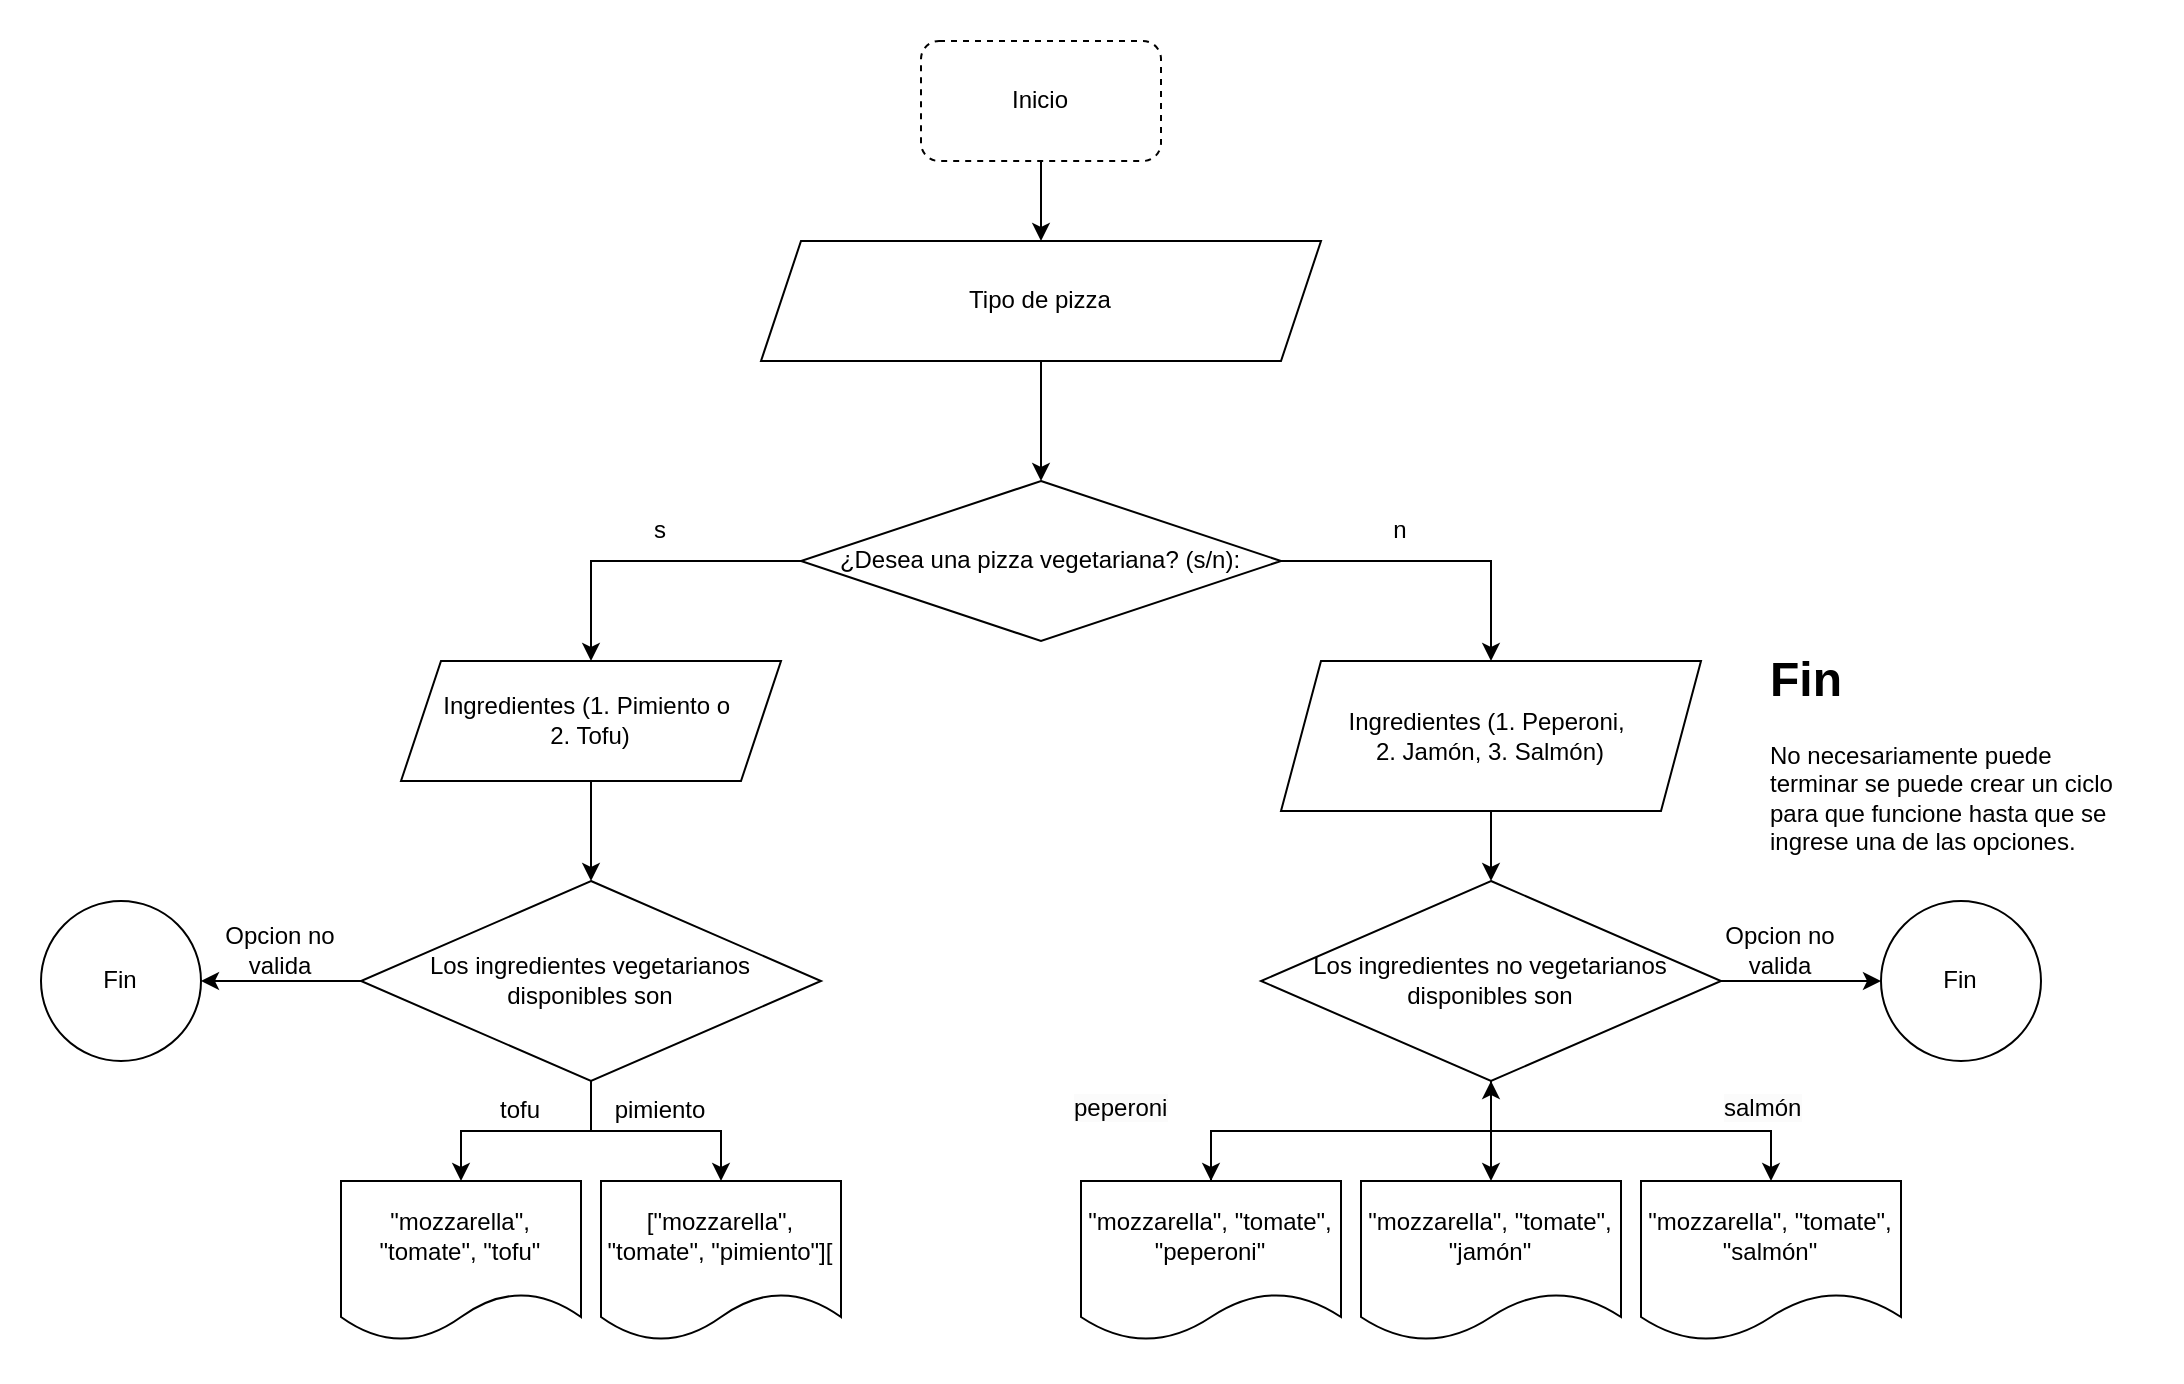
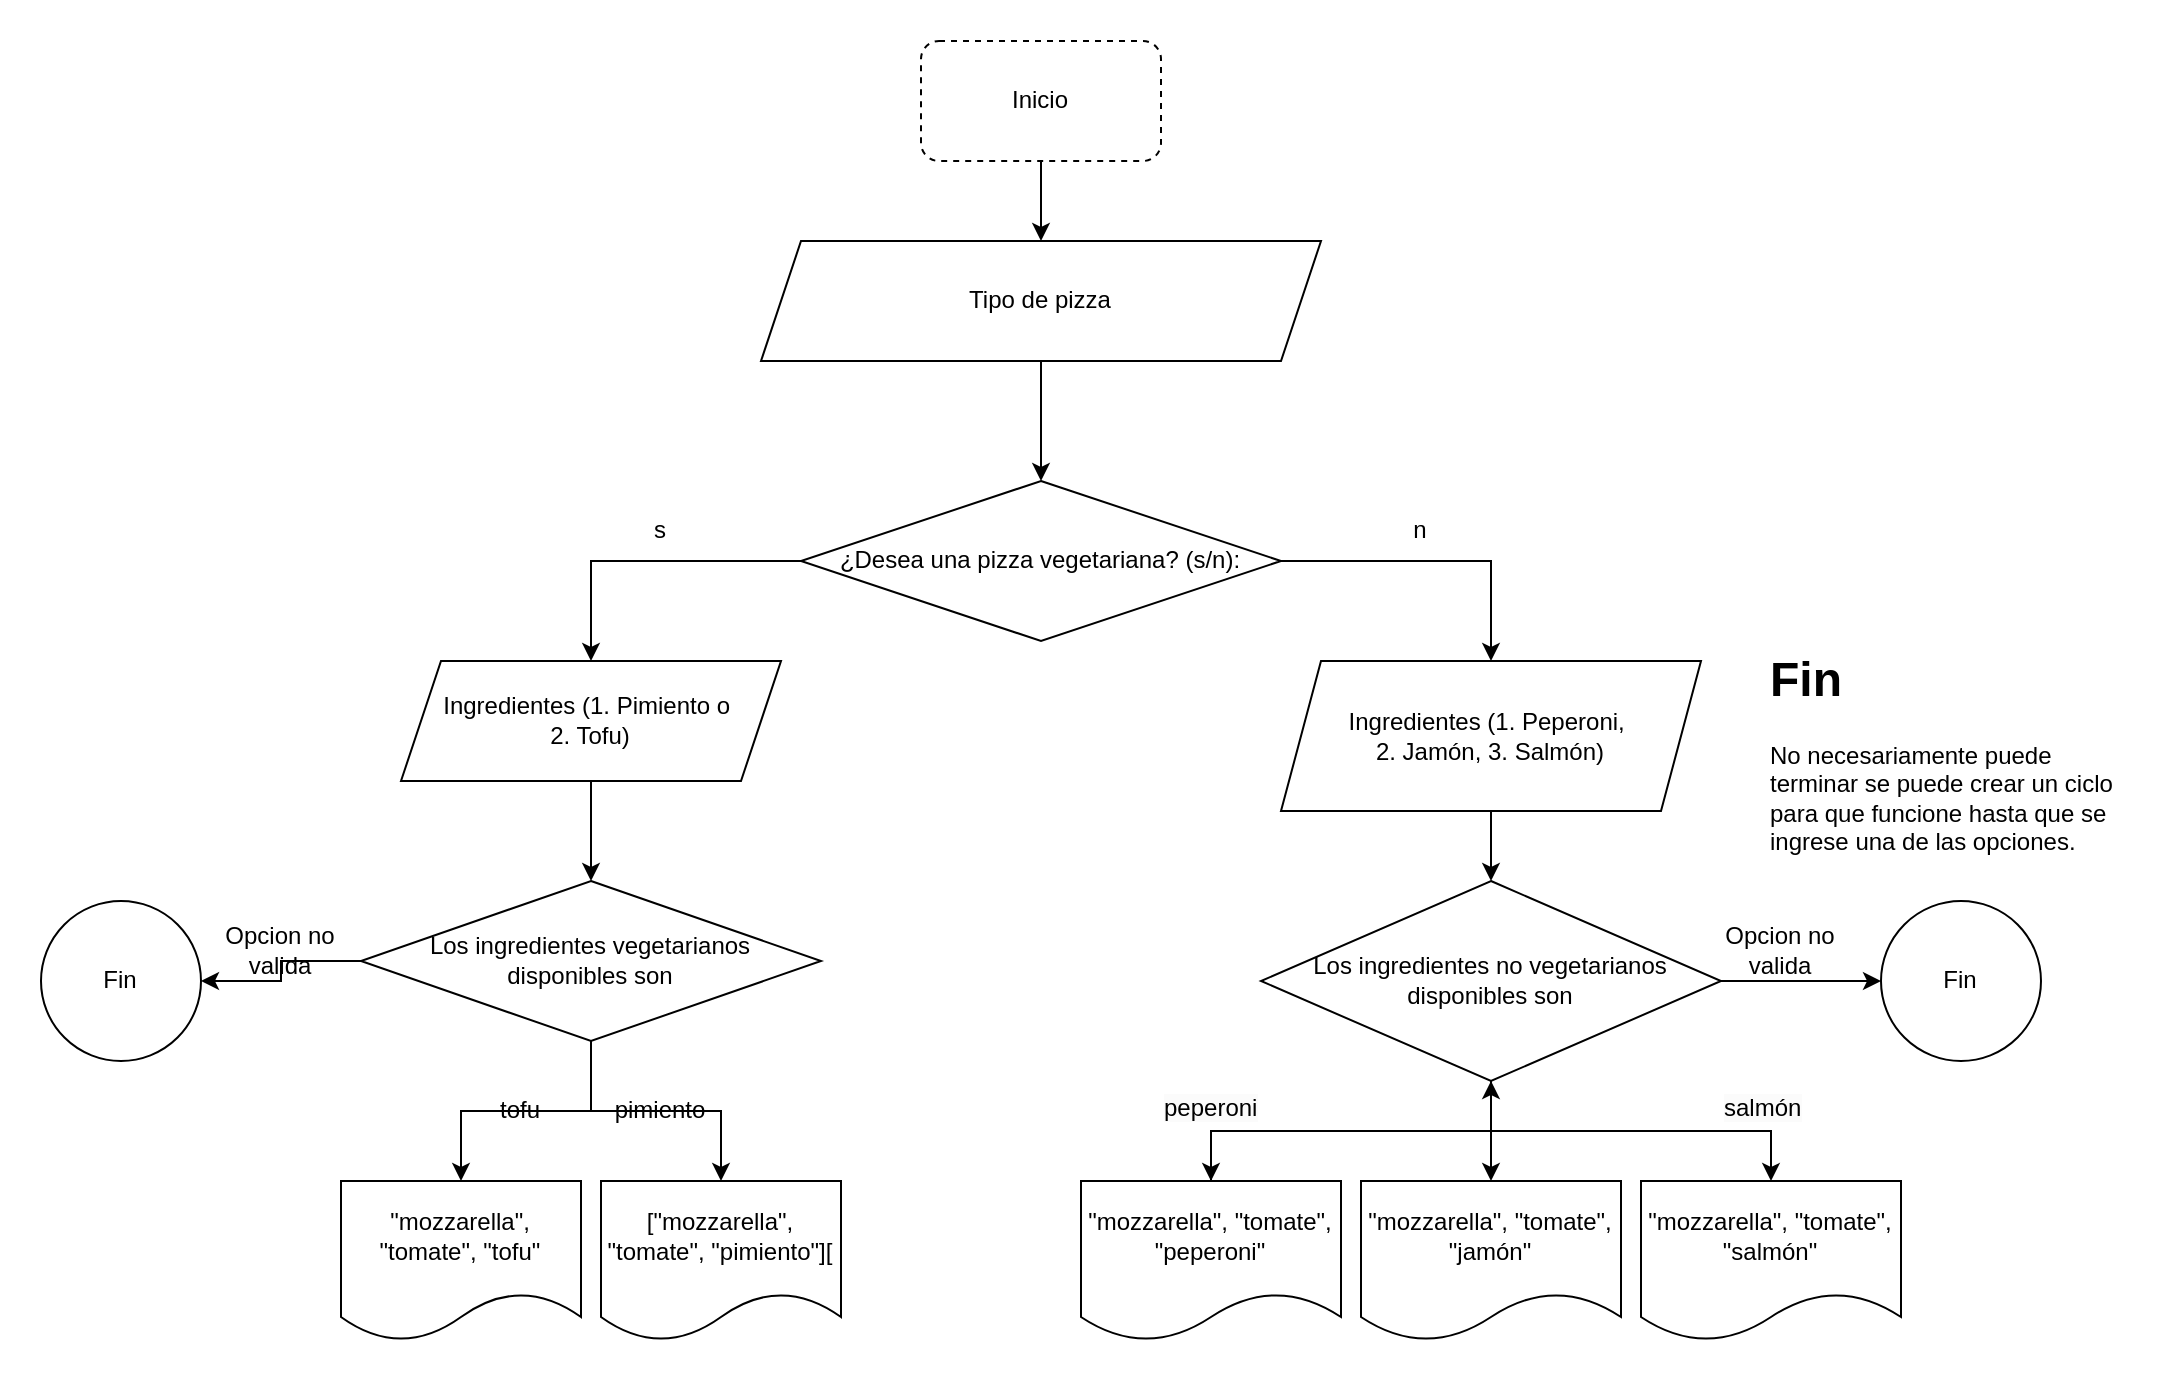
  <mxCell id="0" />
  <mxCell id="1" parent="0" />
  <mxCell id="2" style="edgeStyle=orthogonalEdgeStyle;rounded=0;orthogonalLoop=1;jettySize=auto;html=1;entryX=0.5;entryY=0;entryDx=0;entryDy=0;" parent="1" source="3" target="19" edge="1"><mxGeometry relative="1" as="geometry" /></mxCell>
  <mxCell id="3" value="Inicio" style="rounded=1;whiteSpace=wrap;html=1;dashed=1;" parent="1" vertex="1"><mxGeometry x="460" y="20" width="120" height="60" as="geometry" /></mxCell>
  <mxCell id="4" style="edgeStyle=orthogonalEdgeStyle;rounded=0;orthogonalLoop=1;jettySize=auto;html=1;entryX=0.5;entryY=0;entryDx=0;entryDy=0;" parent="1" source="6" target="21" edge="1"><mxGeometry relative="1" as="geometry" /></mxCell>
  <mxCell id="5" style="edgeStyle=orthogonalEdgeStyle;rounded=0;orthogonalLoop=1;jettySize=auto;html=1;entryX=0.5;entryY=0;entryDx=0;entryDy=0;exitX=1;exitY=0.5;exitDx=0;exitDy=0;" parent="1" source="6" target="23" edge="1"><mxGeometry relative="1" as="geometry" /></mxCell>
  <mxCell id="6" value="¿Desea una pizza vegetariana? (s/n):" style="rhombus;whiteSpace=wrap;html=1;" parent="1" vertex="1"><mxGeometry x="400" y="240" width="240" height="80" as="geometry" /></mxCell>
  <mxCell id="7" style="edgeStyle=orthogonalEdgeStyle;rounded=0;orthogonalLoop=1;jettySize=auto;html=1;exitX=0.5;exitY=1;exitDx=0;exitDy=0;" parent="1" source="10" target="24" edge="1"><mxGeometry relative="1" as="geometry" /></mxCell>
  <mxCell id="8" style="edgeStyle=orthogonalEdgeStyle;rounded=0;orthogonalLoop=1;jettySize=auto;html=1;entryX=0.5;entryY=0;entryDx=0;entryDy=0;" parent="1" source="10" target="25" edge="1"><mxGeometry relative="1" as="geometry" /></mxCell>
  <mxCell id="9" style="edgeStyle=orthogonalEdgeStyle;rounded=0;orthogonalLoop=1;jettySize=auto;html=1;entryX=1;entryY=0.5;entryDx=0;entryDy=0;" parent="1" source="10" target="37" edge="1"><mxGeometry relative="1" as="geometry" /></mxCell>
- <mxCell id="10" value="Los ingredientes vegetarianos&lt;br&gt;disponibles son" style="rhombus;whiteSpace=wrap;html=1;" parent="1" vertex="1"><mxGeometry x="180" y="440" width="230" height="100" as="geometry" /></mxCell>
+ <mxCell id="10" value="Los ingredientes vegetarianos&lt;br&gt;disponibles son" style="rhombus;whiteSpace=wrap;html=1;" parent="1" vertex="1"><mxGeometry x="180" y="440" width="230" height="80" as="geometry" /></mxCell>
  <mxCell id="11" style="edgeStyle=orthogonalEdgeStyle;rounded=0;orthogonalLoop=1;jettySize=auto;html=1;" parent="1" source="15" target="28" edge="1"><mxGeometry relative="1" as="geometry" /></mxCell>
  <mxCell id="12" style="edgeStyle=orthogonalEdgeStyle;rounded=0;orthogonalLoop=1;jettySize=auto;html=1;entryX=0.5;entryY=0;entryDx=0;entryDy=0;" parent="1" source="15" target="27" edge="1"><mxGeometry relative="1" as="geometry" /></mxCell>
  <mxCell id="13" style="edgeStyle=orthogonalEdgeStyle;rounded=0;orthogonalLoop=1;jettySize=auto;html=1;" parent="1" source="15" target="29" edge="1"><mxGeometry relative="1" as="geometry" /></mxCell>
  <mxCell id="14" style="edgeStyle=orthogonalEdgeStyle;rounded=0;orthogonalLoop=1;jettySize=auto;html=1;entryX=0;entryY=0.5;entryDx=0;entryDy=0;" parent="1" source="15" target="34" edge="1"><mxGeometry relative="1" as="geometry" /></mxCell>
  <mxCell id="15" value="Los ingredientes no vegetarianos &lt;br&gt;disponibles son" style="rhombus;whiteSpace=wrap;html=1;" parent="1" vertex="1"><mxGeometry x="630" y="440" width="230" height="100" as="geometry" /></mxCell>
  <mxCell id="16" value="s" style="text;html=1;strokeColor=none;fillColor=none;align=center;verticalAlign=middle;whiteSpace=wrap;rounded=0;" parent="1" vertex="1"><mxGeometry x="300" y="250" width="60" height="30" as="geometry" /></mxCell>
- <mxCell id="17" value="n" style="text;html=1;strokeColor=none;fillColor=none;align=center;verticalAlign=middle;whiteSpace=wrap;rounded=0;" parent="1" vertex="1"><mxGeometry x="670" y="250" width="60" height="30" as="geometry" /></mxCell>
+ <mxCell id="17" value="n" style="text;html=1;strokeColor=none;fillColor=none;align=center;verticalAlign=middle;whiteSpace=wrap;rounded=0;" parent="1" vertex="1"><mxGeometry x="680" y="250" width="60" height="30" as="geometry" /></mxCell>
  <mxCell id="18" style="edgeStyle=orthogonalEdgeStyle;rounded=0;orthogonalLoop=1;jettySize=auto;html=1;entryX=0.5;entryY=0;entryDx=0;entryDy=0;" parent="1" source="19" target="6" edge="1"><mxGeometry relative="1" as="geometry" /></mxCell>
  <mxCell id="19" value="Tipo de pizza" style="shape=parallelogram;perimeter=parallelogramPerimeter;whiteSpace=wrap;html=1;fixedSize=1;" parent="1" vertex="1"><mxGeometry x="380" y="120" width="280" height="60" as="geometry" /></mxCell>
  <mxCell id="20" style="edgeStyle=orthogonalEdgeStyle;rounded=0;orthogonalLoop=1;jettySize=auto;html=1;entryX=0.5;entryY=0;entryDx=0;entryDy=0;" parent="1" source="21" target="10" edge="1"><mxGeometry relative="1" as="geometry" /></mxCell>
  <mxCell id="21" value="Ingredientes (1. Pimiento o&amp;nbsp;&lt;br&gt;2. Tofu)" style="shape=parallelogram;perimeter=parallelogramPerimeter;whiteSpace=wrap;html=1;fixedSize=1;" parent="1" vertex="1"><mxGeometry x="200" y="330" width="190" height="60" as="geometry" /></mxCell>
  <mxCell id="22" style="edgeStyle=orthogonalEdgeStyle;rounded=0;orthogonalLoop=1;jettySize=auto;html=1;entryX=0.5;entryY=0;entryDx=0;entryDy=0;" parent="1" source="23" target="15" edge="1"><mxGeometry relative="1" as="geometry" /></mxCell>
  <mxCell id="23" value="Ingredientes (1. Peperoni,&amp;nbsp;&lt;br&gt;2. Jamón, 3. Salmón)" style="shape=parallelogram;perimeter=parallelogramPerimeter;whiteSpace=wrap;html=1;fixedSize=1;" parent="1" vertex="1"><mxGeometry x="640" y="330" width="210" height="75" as="geometry" /></mxCell>
  <mxCell id="24" value="[&quot;mozzarella&quot;, &quot;tomate&quot;, &quot;pimiento&quot;][" style="shape=document;whiteSpace=wrap;html=1;boundedLbl=1;" parent="1" vertex="1"><mxGeometry x="300" y="590" width="120" height="80" as="geometry" /></mxCell>
  <mxCell id="25" value="&quot;mozzarella&quot;, &quot;tomate&quot;, &quot;tofu&quot;" style="shape=document;whiteSpace=wrap;html=1;boundedLbl=1;" parent="1" vertex="1"><mxGeometry x="170" y="590" width="120" height="80" as="geometry" /></mxCell>
  <mxCell id="26" value="" style="edgeStyle=orthogonalEdgeStyle;rounded=0;orthogonalLoop=1;jettySize=auto;html=1;" parent="1" source="27" target="15" edge="1"><mxGeometry relative="1" as="geometry" /></mxCell>
  <mxCell id="27" value="&quot;mozzarella&quot;, &quot;tomate&quot;, &quot;peperoni&quot;" style="shape=document;whiteSpace=wrap;html=1;boundedLbl=1;" parent="1" vertex="1"><mxGeometry x="540" y="590" width="130" height="80" as="geometry" /></mxCell>
  <mxCell id="28" value="&quot;mozzarella&quot;, &quot;tomate&quot;, &quot;jamón&quot;" style="shape=document;whiteSpace=wrap;html=1;boundedLbl=1;" parent="1" vertex="1"><mxGeometry x="680" y="590" width="130" height="80" as="geometry" /></mxCell>
  <mxCell id="29" value="&quot;mozzarella&quot;, &quot;tomate&quot;, &quot;salmón&quot;" style="shape=document;whiteSpace=wrap;html=1;boundedLbl=1;" parent="1" vertex="1"><mxGeometry x="820" y="590" width="130" height="80" as="geometry" /></mxCell>
  <mxCell id="30" value="tofu" style="text;html=1;strokeColor=none;fillColor=none;align=center;verticalAlign=middle;whiteSpace=wrap;rounded=0;" parent="1" vertex="1"><mxGeometry x="230" y="540" width="60" height="30" as="geometry" /></mxCell>
  <mxCell id="31" value="pimiento" style="text;html=1;strokeColor=none;fillColor=none;align=center;verticalAlign=middle;whiteSpace=wrap;rounded=0;" parent="1" vertex="1"><mxGeometry x="300" y="540" width="60" height="30" as="geometry" /></mxCell>
- <mxCell id="32" value="&lt;span style=&quot;color: rgb(0, 0, 0); font-family: Helvetica; font-size: 12px; font-style: normal; font-variant-ligatures: normal; font-variant-caps: normal; font-weight: 400; letter-spacing: normal; orphans: 2; text-align: center; text-indent: 0px; text-transform: none; widows: 2; word-spacing: 0px; -webkit-text-stroke-width: 0px; background-color: rgb(251, 251, 251); text-decoration-thickness: initial; text-decoration-style: initial; text-decoration-color: initial; float: none; display: inline !important;&quot;&gt;peperoni&lt;/span&gt;" style="text;whiteSpace=wrap;html=1;" parent="1" vertex="1"><mxGeometry x="535" y="540" width="50" height="25" as="geometry" /></mxCell>
+ <mxCell id="32" value="&lt;span style=&quot;color: rgb(0, 0, 0); font-family: Helvetica; font-size: 12px; font-style: normal; font-variant-ligatures: normal; font-variant-caps: normal; font-weight: 400; letter-spacing: normal; orphans: 2; text-align: center; text-indent: 0px; text-transform: none; widows: 2; word-spacing: 0px; -webkit-text-stroke-width: 0px; background-color: rgb(251, 251, 251); text-decoration-thickness: initial; text-decoration-style: initial; text-decoration-color: initial; float: none; display: inline !important;&quot;&gt;peperoni&lt;/span&gt;" style="text;whiteSpace=wrap;html=1;" parent="1" vertex="1"><mxGeometry x="580" y="540" width="50" height="25" as="geometry" /></mxCell>
  <mxCell id="33" value="&lt;span style=&quot;color: rgb(0, 0, 0); font-family: Helvetica; font-size: 12px; font-style: normal; font-variant-ligatures: normal; font-variant-caps: normal; font-weight: 400; letter-spacing: normal; orphans: 2; text-align: center; text-indent: 0px; text-transform: none; widows: 2; word-spacing: 0px; -webkit-text-stroke-width: 0px; background-color: rgb(251, 251, 251); text-decoration-thickness: initial; text-decoration-style: initial; text-decoration-color: initial; float: none; display: inline !important;&quot;&gt;salmón&lt;/span&gt;" style="text;whiteSpace=wrap;html=1;" parent="1" vertex="1"><mxGeometry x="860" y="540" width="50" height="20" as="geometry" /></mxCell>
  <mxCell id="34" value="Fin" style="ellipse;whiteSpace=wrap;html=1;aspect=fixed;" parent="1" vertex="1"><mxGeometry x="940" y="450" width="80" height="80" as="geometry" /></mxCell>
  <mxCell id="35" value="Opcion no valida" style="text;html=1;strokeColor=none;fillColor=none;align=center;verticalAlign=middle;whiteSpace=wrap;rounded=0;" parent="1" vertex="1"><mxGeometry x="860" y="460" width="60" height="30" as="geometry" /></mxCell>
  <mxCell id="36" value="&lt;h1&gt;Fin&lt;/h1&gt;&lt;p&gt;No necesariamente puede terminar se puede crear un ciclo para que funcione hasta que se ingrese una de las opciones.&lt;/p&gt;" style="text;html=1;strokeColor=none;fillColor=none;spacing=5;spacingTop=-20;whiteSpace=wrap;overflow=hidden;rounded=0;" parent="1" vertex="1"><mxGeometry x="880" y="320" width="190" height="120" as="geometry" /></mxCell>
  <mxCell id="37" value="Fin" style="ellipse;whiteSpace=wrap;html=1;aspect=fixed;" parent="1" vertex="1"><mxGeometry x="20" y="450" width="80" height="80" as="geometry" /></mxCell>
  <mxCell id="38" value="Opcion no valida" style="text;html=1;strokeColor=none;fillColor=none;align=center;verticalAlign=middle;whiteSpace=wrap;rounded=0;" parent="1" vertex="1"><mxGeometry x="110" y="460" width="60" height="30" as="geometry" /></mxCell>
